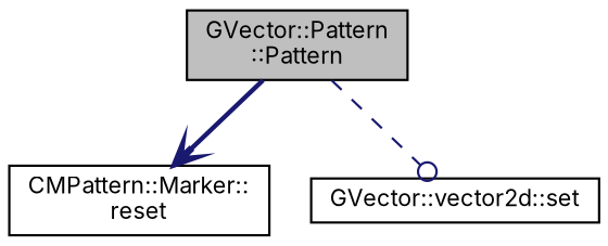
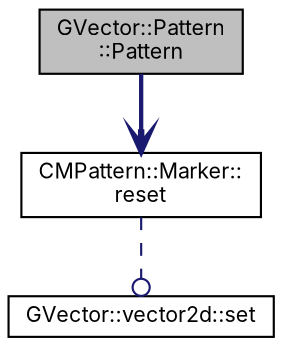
  digraph {
    fontname=Inter
    rankdir=TB
    node [color=black fillcolor=white fontname=Inter fontsize=10 shape=record style=filled]
    edge [color=midnightblue fontname=Inter fontsize=10 labelfontname=Helvetica labelfontsize=10]
    n1 [fillcolor=grey75 fontcolor=black height=0.2 label="GVector::Pattern\l::Pattern" width=0.4]
    n2 [height=0.2 label="CMPattern::Marker::\lreset" width=0.4]
    n3 [height=0.2 label="GVector::vector2d::set" width=0.4]
    n1 -> n2 [arrowhead=vee style=bold]
-   n1 -> n3 [arrowhead=odot style=dashed]
+   n2 -> n3 [arrowhead=odot style=dashed]
  }
